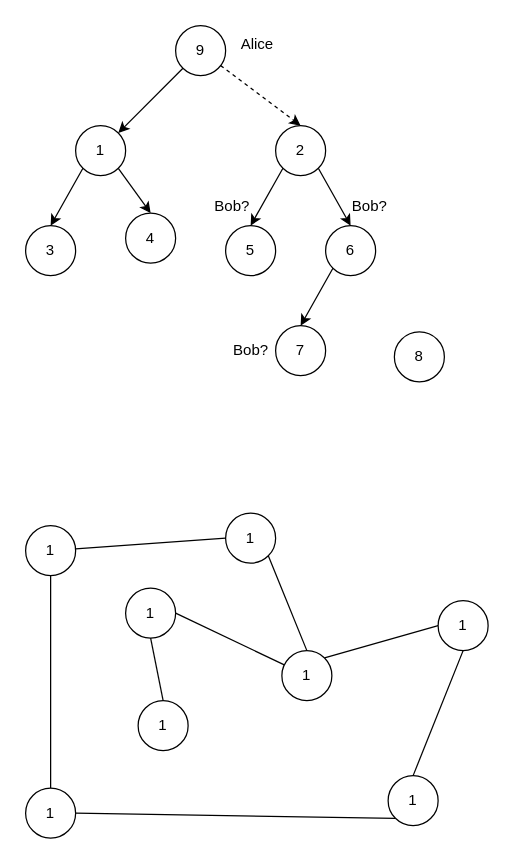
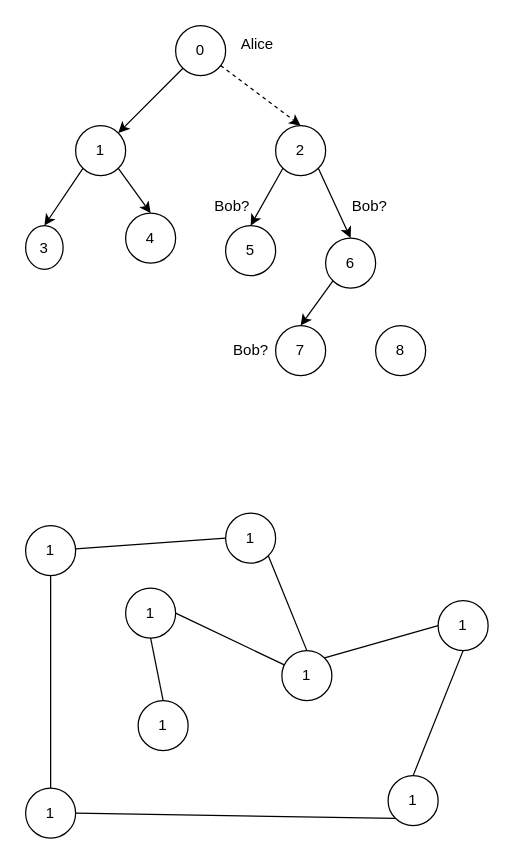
  <mxCell id="0" />
  <mxCell id="1" parent="0" />
  <mxCell id="2" style="edgeStyle=none;html=1;exitX=0;exitY=1;exitDx=0;exitDy=0;" parent="1" source="4" target="7" edge="1"><mxGeometry relative="1" as="geometry" /></mxCell>
  <mxCell id="3" style="edgeStyle=none;html=1;entryX=0.5;entryY=0;entryDx=0;entryDy=0;dashed=1;" parent="1" source="4" target="17" edge="1"><mxGeometry relative="1" as="geometry" /></mxCell>
- <mxCell id="4" value="9" style="ellipse;whiteSpace=wrap;html=1;aspect=fixed;" parent="1" vertex="1"><mxGeometry x="140" y="20" width="40" height="40" as="geometry" /></mxCell>
+ <mxCell id="4" value="0" style="ellipse;whiteSpace=wrap;html=1;aspect=fixed;" parent="1" vertex="1"><mxGeometry x="140" y="20" width="40" height="40" as="geometry" /></mxCell>
  <mxCell id="5" style="edgeStyle=none;html=1;exitX=0;exitY=1;exitDx=0;exitDy=0;entryX=0.5;entryY=0;entryDx=0;entryDy=0;" parent="1" source="7" target="14" edge="1"><mxGeometry relative="1" as="geometry" /></mxCell>
  <mxCell id="6" style="edgeStyle=none;html=1;exitX=1;exitY=1;exitDx=0;exitDy=0;entryX=0.5;entryY=0;entryDx=0;entryDy=0;" parent="1" source="7" target="13" edge="1"><mxGeometry relative="1" as="geometry" /></mxCell>
  <mxCell id="7" value="1" style="ellipse;whiteSpace=wrap;html=1;aspect=fixed;" parent="1" vertex="1"><mxGeometry x="60" y="100" width="40" height="40" as="geometry" /></mxCell>
- <mxCell id="8" value="8" style="ellipse;whiteSpace=wrap;html=1;aspect=fixed;" parent="1" vertex="1"><mxGeometry x="315" y="265" width="40" height="40" as="geometry" /></mxCell>
+ <mxCell id="8" value="8" style="ellipse;whiteSpace=wrap;html=1;aspect=fixed;" parent="1" vertex="1"><mxGeometry x="300" y="260" width="40" height="40" as="geometry" /></mxCell>
  <mxCell id="9" value="7" style="ellipse;whiteSpace=wrap;html=1;aspect=fixed;" parent="1" vertex="1"><mxGeometry x="220" y="260" width="40" height="40" as="geometry" /></mxCell>
  <mxCell id="10" style="edgeStyle=none;html=1;exitX=0;exitY=1;exitDx=0;exitDy=0;entryX=0.5;entryY=0;entryDx=0;entryDy=0;" parent="1" source="11" target="9" edge="1"><mxGeometry relative="1" as="geometry" /></mxCell>
- <mxCell id="11" value="6" style="ellipse;whiteSpace=wrap;html=1;aspect=fixed;" parent="1" vertex="1"><mxGeometry x="260" y="180" width="40" height="40" as="geometry" /></mxCell>
+ <mxCell id="11" value="6" style="ellipse;whiteSpace=wrap;html=1;aspect=fixed;" parent="1" vertex="1"><mxGeometry x="260" y="190" width="40" height="40" as="geometry" /></mxCell>
  <mxCell id="12" value="5" style="ellipse;whiteSpace=wrap;html=1;aspect=fixed;" parent="1" vertex="1"><mxGeometry x="180" y="180" width="40" height="40" as="geometry" /></mxCell>
  <mxCell id="13" value="4" style="ellipse;whiteSpace=wrap;html=1;aspect=fixed;" parent="1" vertex="1"><mxGeometry x="100" y="170" width="40" height="40" as="geometry" /></mxCell>
- <mxCell id="14" value="3" style="ellipse;whiteSpace=wrap;html=1;aspect=fixed;" parent="1" vertex="1"><mxGeometry x="20" y="180" width="40" height="40" as="geometry" /></mxCell>
+ <mxCell id="14" value="3" style="ellipse;whiteSpace=wrap;html=1;aspect=fixed;" parent="1" vertex="1"><mxGeometry x="20" y="180" width="30" height="35" as="geometry" /></mxCell>
  <mxCell id="15" style="edgeStyle=none;html=1;exitX=0;exitY=1;exitDx=0;exitDy=0;entryX=0.5;entryY=0;entryDx=0;entryDy=0;" parent="1" source="17" target="12" edge="1"><mxGeometry relative="1" as="geometry" /></mxCell>
  <mxCell id="16" style="edgeStyle=none;html=1;exitX=1;exitY=1;exitDx=0;exitDy=0;entryX=0.5;entryY=0;entryDx=0;entryDy=0;" parent="1" source="17" target="11" edge="1"><mxGeometry relative="1" as="geometry" /></mxCell>
  <mxCell id="17" value="2" style="ellipse;whiteSpace=wrap;html=1;aspect=fixed;" parent="1" vertex="1"><mxGeometry x="220" y="100" width="40" height="40" as="geometry" /></mxCell>
  <mxCell id="18" value="Alice" style="text;html=1;align=center;verticalAlign=middle;resizable=0;points=[];autosize=1;strokeColor=none;fillColor=none;" parent="1" vertex="1"><mxGeometry x="180" y="20" width="50" height="30" as="geometry" /></mxCell>
  <mxCell id="19" value="Bob?" style="text;html=1;align=center;verticalAlign=middle;resizable=0;points=[];autosize=1;strokeColor=none;fillColor=none;" parent="1" vertex="1"><mxGeometry x="175" y="265" width="50" height="30" as="geometry" /></mxCell>
  <mxCell id="20" value="Bob?" style="text;html=1;align=center;verticalAlign=middle;resizable=0;points=[];autosize=1;strokeColor=none;fillColor=none;" parent="1" vertex="1"><mxGeometry x="270" y="150" width="50" height="30" as="geometry" /></mxCell>
  <mxCell id="21" value="Bob?" style="text;html=1;align=center;verticalAlign=middle;resizable=0;points=[];autosize=1;strokeColor=none;fillColor=none;" parent="1" vertex="1"><mxGeometry x="160" y="150" width="50" height="30" as="geometry" /></mxCell>
  <mxCell id="22" style="edgeStyle=none;html=1;entryX=0;entryY=0.5;entryDx=0;entryDy=0;endArrow=none;endFill=0;" edge="1" parent="1" source="24" target="27"><mxGeometry relative="1" as="geometry" /></mxCell>
  <mxCell id="23" style="edgeStyle=none;html=1;exitX=0.5;exitY=1;exitDx=0;exitDy=0;entryX=0.5;entryY=0;entryDx=0;entryDy=0;endArrow=none;endFill=0;" edge="1" parent="1" source="24" target="29"><mxGeometry relative="1" as="geometry" /></mxCell>
  <mxCell id="24" value="1" style="ellipse;whiteSpace=wrap;html=1;aspect=fixed;" vertex="1" parent="1"><mxGeometry x="20" y="420" width="40" height="40" as="geometry" /></mxCell>
  <mxCell id="25" value="1" style="ellipse;whiteSpace=wrap;html=1;aspect=fixed;" vertex="1" parent="1"><mxGeometry x="100" y="470" width="40" height="40" as="geometry" /></mxCell>
  <mxCell id="26" style="edgeStyle=none;html=1;exitX=1;exitY=1;exitDx=0;exitDy=0;entryX=0.5;entryY=0;entryDx=0;entryDy=0;endArrow=none;endFill=0;" edge="1" parent="1" source="27" target="32"><mxGeometry relative="1" as="geometry" /></mxCell>
  <mxCell id="27" value="1" style="ellipse;whiteSpace=wrap;html=1;aspect=fixed;" vertex="1" parent="1"><mxGeometry x="180" y="410" width="40" height="40" as="geometry" /></mxCell>
  <mxCell id="28" style="edgeStyle=none;html=1;exitX=1;exitY=0.5;exitDx=0;exitDy=0;entryX=0;entryY=1;entryDx=0;entryDy=0;endArrow=none;endFill=0;" edge="1" parent="1" source="29" target="35"><mxGeometry relative="1" as="geometry" /></mxCell>
  <mxCell id="29" value="1" style="ellipse;whiteSpace=wrap;html=1;aspect=fixed;" vertex="1" parent="1"><mxGeometry x="20" y="630" width="40" height="40" as="geometry" /></mxCell>
  <mxCell id="30" style="edgeStyle=none;html=1;entryX=1;entryY=0.5;entryDx=0;entryDy=0;endArrow=none;endFill=0;" edge="1" parent="1" source="32" target="25"><mxGeometry relative="1" as="geometry" /></mxCell>
  <mxCell id="31" style="edgeStyle=none;html=1;exitX=1;exitY=0;exitDx=0;exitDy=0;entryX=0;entryY=0.5;entryDx=0;entryDy=0;endArrow=none;endFill=0;" edge="1" parent="1" source="32" target="37"><mxGeometry relative="1" as="geometry" /></mxCell>
  <mxCell id="32" value="1" style="ellipse;whiteSpace=wrap;html=1;aspect=fixed;" vertex="1" parent="1"><mxGeometry x="225" y="520" width="40" height="40" as="geometry" /></mxCell>
  <mxCell id="33" style="edgeStyle=none;html=1;exitX=0.5;exitY=0;exitDx=0;exitDy=0;entryX=0.5;entryY=1;entryDx=0;entryDy=0;endArrow=none;endFill=0;" edge="1" parent="1" source="34" target="25"><mxGeometry relative="1" as="geometry" /></mxCell>
  <mxCell id="34" value="1" style="ellipse;whiteSpace=wrap;html=1;aspect=fixed;" vertex="1" parent="1"><mxGeometry x="110" y="560" width="40" height="40" as="geometry" /></mxCell>
  <mxCell id="35" value="1" style="ellipse;whiteSpace=wrap;html=1;aspect=fixed;" vertex="1" parent="1"><mxGeometry x="310" y="620" width="40" height="40" as="geometry" /></mxCell>
  <mxCell id="36" style="edgeStyle=none;html=1;exitX=0.5;exitY=1;exitDx=0;exitDy=0;entryX=0.5;entryY=0;entryDx=0;entryDy=0;endArrow=none;endFill=0;" edge="1" parent="1" source="37" target="35"><mxGeometry relative="1" as="geometry" /></mxCell>
  <mxCell id="37" value="1" style="ellipse;whiteSpace=wrap;html=1;aspect=fixed;" vertex="1" parent="1"><mxGeometry x="350" y="480" width="40" height="40" as="geometry" /></mxCell>
